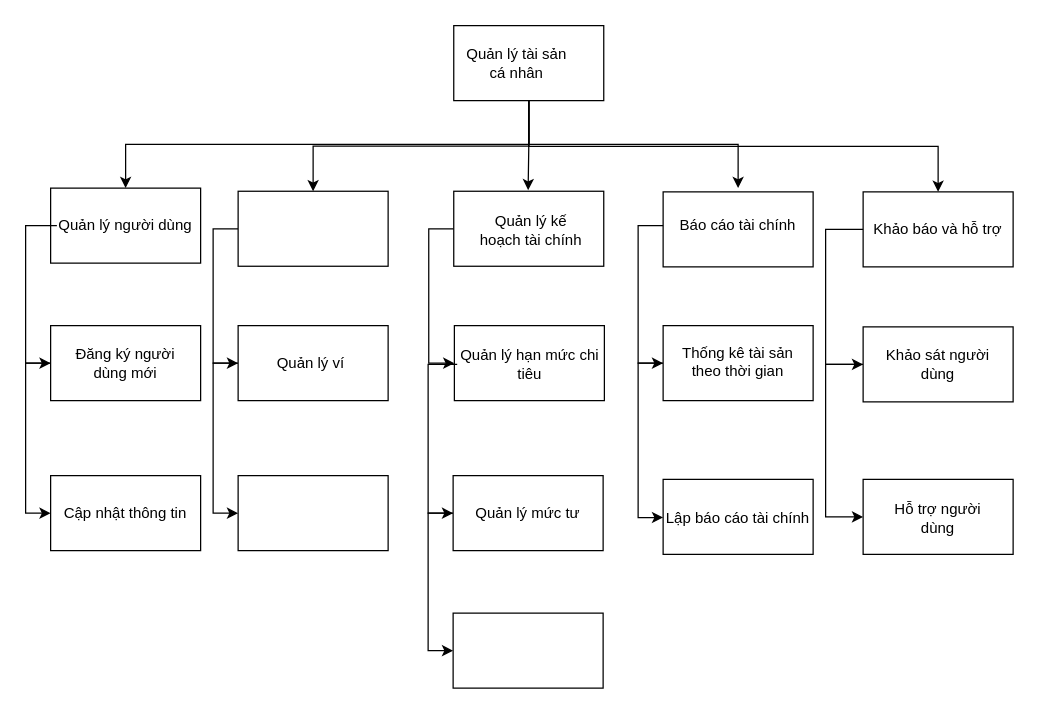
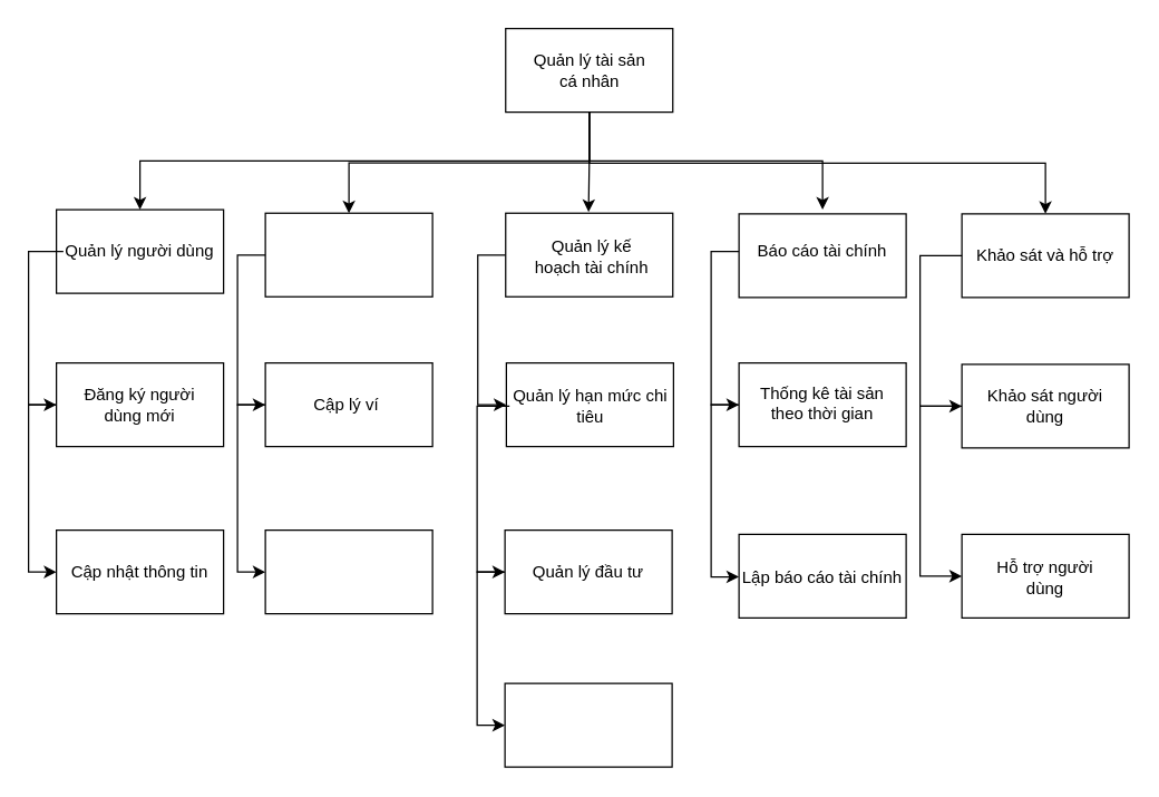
  <mxCell id="0" />
  <mxCell id="1" parent="0" />
  <mxCell id="2" style="edgeStyle=orthogonalEdgeStyle;rounded=0;orthogonalLoop=1;jettySize=auto;html=1;exitX=0.5;exitY=1;exitDx=0;exitDy=0;entryX=0.5;entryY=0;entryDx=0;entryDy=0;" edge="1" parent="1" source="5" target="8"><mxGeometry relative="1" as="geometry" /></mxCell>
  <mxCell id="3" style="edgeStyle=orthogonalEdgeStyle;rounded=0;orthogonalLoop=1;jettySize=auto;html=1;exitX=0.5;exitY=1;exitDx=0;exitDy=0;entryX=0.5;entryY=0;entryDx=0;entryDy=0;" edge="1" parent="1" source="5" target="12"><mxGeometry relative="1" as="geometry" /></mxCell>
  <mxCell id="4" style="edgeStyle=orthogonalEdgeStyle;rounded=0;orthogonalLoop=1;jettySize=auto;html=1;exitX=0.5;exitY=1;exitDx=0;exitDy=0;entryX=0.5;entryY=0;entryDx=0;entryDy=0;" edge="1" parent="1" source="5" target="18"><mxGeometry relative="1" as="geometry" /></mxCell>
  <mxCell id="5" value="" style="rounded=0;whiteSpace=wrap;html=1;" vertex="1" parent="1"><mxGeometry x="362.5" y="20" width="120" height="60" as="geometry" /></mxCell>
  <mxCell id="6" style="edgeStyle=orthogonalEdgeStyle;rounded=0;orthogonalLoop=1;jettySize=auto;html=1;exitX=0.5;exitY=1;exitDx=0;exitDy=0;" edge="1" parent="1" source="5" target="20"><mxGeometry relative="1" as="geometry" /></mxCell>
- <mxCell id="7" value="Quản lý tài sản cá nhân" style="text;html=1;strokeColor=none;fillColor=none;align=center;verticalAlign=middle;whiteSpace=wrap;rounded=0;" vertex="1" parent="1"><mxGeometry x="367.5" y="31.25" width="90" height="37.5" as="geometry" /></mxCell>
+ <mxCell id="7" value="Quản lý tài sản cá nhân" style="text;html=1;strokeColor=none;fillColor=none;align=center;verticalAlign=middle;whiteSpace=wrap;rounded=0;" vertex="1" parent="1"><mxGeometry x="377.5" y="31.25" width="90" height="37.5" as="geometry" /></mxCell>
  <mxCell id="8" value="" style="rounded=0;whiteSpace=wrap;html=1;" vertex="1" parent="1"><mxGeometry x="40" y="150" width="120" height="60" as="geometry" /></mxCell>
  <mxCell id="9" style="edgeStyle=orthogonalEdgeStyle;rounded=0;orthogonalLoop=1;jettySize=auto;html=1;entryX=0;entryY=0.5;entryDx=0;entryDy=0;exitX=0;exitY=0.5;exitDx=0;exitDy=0;" edge="1" parent="1" source="10" target="22"><mxGeometry relative="1" as="geometry"><Array as="points"><mxPoint x="20" y="180" /><mxPoint x="20" y="290" /></Array></mxGeometry></mxCell>
  <mxCell id="10" value="Quản lý người dùng" style="text;html=1;strokeColor=none;fillColor=none;align=center;verticalAlign=middle;whiteSpace=wrap;rounded=0;" vertex="1" parent="1"><mxGeometry x="45" y="157.5" width="110" height="45" as="geometry" /></mxCell>
  <mxCell id="11" style="edgeStyle=orthogonalEdgeStyle;rounded=0;orthogonalLoop=1;jettySize=auto;html=1;exitX=0;exitY=0.5;exitDx=0;exitDy=0;entryX=0;entryY=0.5;entryDx=0;entryDy=0;" edge="1" parent="1" source="12" target="27"><mxGeometry relative="1" as="geometry" /></mxCell>
  <mxCell id="12" value="" style="rounded=0;whiteSpace=wrap;html=1;" vertex="1" parent="1"><mxGeometry x="190" y="152.5" width="120" height="60" as="geometry" /></mxCell>
  <mxCell id="13" style="edgeStyle=orthogonalEdgeStyle;rounded=0;orthogonalLoop=1;jettySize=auto;html=1;exitX=0;exitY=0.5;exitDx=0;exitDy=0;entryX=0;entryY=0.5;entryDx=0;entryDy=0;" edge="1" parent="1" source="14" target="30"><mxGeometry relative="1" as="geometry" /></mxCell>
  <mxCell id="14" value="" style="rounded=0;whiteSpace=wrap;html=1;" vertex="1" parent="1"><mxGeometry x="362.5" y="152.5" width="120" height="60" as="geometry" /></mxCell>
  <mxCell id="15" value="Quản lý kế hoạch tài chính" style="text;html=1;strokeColor=none;fillColor=none;align=center;verticalAlign=middle;whiteSpace=wrap;rounded=0;" vertex="1" parent="1"><mxGeometry x="377.5" y="157.5" width="92.5" height="52.5" as="geometry" /></mxCell>
  <mxCell id="16" value="" style="rounded=0;whiteSpace=wrap;html=1;" vertex="1" parent="1"><mxGeometry x="530" y="153" width="120" height="60" as="geometry" /></mxCell>
  <mxCell id="17" style="edgeStyle=orthogonalEdgeStyle;rounded=0;orthogonalLoop=1;jettySize=auto;html=1;exitX=0;exitY=0.5;exitDx=0;exitDy=0;entryX=0;entryY=0.5;entryDx=0;entryDy=0;" edge="1" parent="1" source="18" target="38"><mxGeometry relative="1" as="geometry" /></mxCell>
  <mxCell id="18" value="Báo cáo tài chính" style="text;html=1;strokeColor=none;fillColor=none;align=center;verticalAlign=middle;whiteSpace=wrap;rounded=0;" vertex="1" parent="1"><mxGeometry x="530" y="150" width="120" height="60" as="geometry" /></mxCell>
  <mxCell id="19" value="" style="rounded=0;whiteSpace=wrap;html=1;" vertex="1" parent="1"><mxGeometry x="690" y="153" width="120" height="60" as="geometry" /></mxCell>
- <mxCell id="20" value="Khảo báo và hỗ trợ" style="text;html=1;strokeColor=none;fillColor=none;align=center;verticalAlign=middle;whiteSpace=wrap;rounded=0;" vertex="1" parent="1"><mxGeometry x="695" y="153" width="110" height="60" as="geometry" /></mxCell>
+ <mxCell id="20" value="Khảo sát và hỗ trợ" style="text;html=1;strokeColor=none;fillColor=none;align=center;verticalAlign=middle;whiteSpace=wrap;rounded=0;" vertex="1" parent="1"><mxGeometry x="695" y="153" width="110" height="60" as="geometry" /></mxCell>
  <mxCell id="21" style="edgeStyle=orthogonalEdgeStyle;rounded=0;orthogonalLoop=1;jettySize=auto;html=1;exitX=0;exitY=0.5;exitDx=0;exitDy=0;entryX=0;entryY=0.5;entryDx=0;entryDy=0;" edge="1" parent="1" source="22" target="25"><mxGeometry relative="1" as="geometry" /></mxCell>
  <mxCell id="22" value="" style="rounded=0;whiteSpace=wrap;html=1;" vertex="1" parent="1"><mxGeometry x="40" y="260" width="120" height="60" as="geometry" /></mxCell>
  <mxCell id="23" value="Đăng ký người dùng mới" style="text;html=1;strokeColor=none;fillColor=none;align=center;verticalAlign=middle;whiteSpace=wrap;rounded=0;" vertex="1" parent="1"><mxGeometry x="55" y="267.5" width="90" height="45" as="geometry" /></mxCell>
  <mxCell id="24" value="" style="rounded=0;whiteSpace=wrap;html=1;" vertex="1" parent="1"><mxGeometry x="40" y="380" width="120" height="60" as="geometry" /></mxCell>
  <mxCell id="25" value="Cập nhật thông tin" style="text;html=1;strokeColor=none;fillColor=none;align=center;verticalAlign=middle;whiteSpace=wrap;rounded=0;" vertex="1" parent="1"><mxGeometry x="40" y="390" width="120" height="40" as="geometry" /></mxCell>
  <mxCell id="26" style="edgeStyle=orthogonalEdgeStyle;rounded=0;orthogonalLoop=1;jettySize=auto;html=1;exitX=0;exitY=0.5;exitDx=0;exitDy=0;entryX=0;entryY=0.5;entryDx=0;entryDy=0;" edge="1" parent="1" source="27" target="29"><mxGeometry relative="1" as="geometry" /></mxCell>
  <mxCell id="27" value="" style="rounded=0;whiteSpace=wrap;html=1;" vertex="1" parent="1"><mxGeometry x="190" y="260" width="120" height="60" as="geometry" /></mxCell>
- <mxCell id="28" value="Quản lý ví&amp;nbsp;" style="text;html=1;strokeColor=none;fillColor=none;align=center;verticalAlign=middle;whiteSpace=wrap;rounded=0;" vertex="1" parent="1"><mxGeometry x="205" y="272.5" width="90" height="35" as="geometry" /></mxCell>
+ <mxCell id="28" value="Cập lý ví&amp;nbsp;" style="text;html=1;strokeColor=none;fillColor=none;align=center;verticalAlign=middle;whiteSpace=wrap;rounded=0;" vertex="1" parent="1"><mxGeometry x="205" y="272.5" width="90" height="35" as="geometry" /></mxCell>
  <mxCell id="29" value="" style="rounded=0;whiteSpace=wrap;html=1;" vertex="1" parent="1"><mxGeometry x="190" y="380" width="120" height="60" as="geometry" /></mxCell>
  <mxCell id="30" value="" style="rounded=0;whiteSpace=wrap;html=1;" vertex="1" parent="1"><mxGeometry x="363" y="260" width="120" height="60" as="geometry" /></mxCell>
  <mxCell id="31" style="edgeStyle=orthogonalEdgeStyle;rounded=0;orthogonalLoop=1;jettySize=auto;html=1;exitX=0;exitY=0.5;exitDx=0;exitDy=0;entryX=0;entryY=0.5;entryDx=0;entryDy=0;" edge="1" parent="1" source="32" target="34"><mxGeometry relative="1" as="geometry" /></mxCell>
  <mxCell id="32" value="Quản lý hạn mức chi tiêu" style="text;html=1;strokeColor=none;fillColor=none;align=center;verticalAlign=middle;whiteSpace=wrap;rounded=0;" vertex="1" parent="1"><mxGeometry x="365.25" y="267.5" width="117" height="47" as="geometry" /></mxCell>
  <mxCell id="33" style="edgeStyle=orthogonalEdgeStyle;rounded=0;orthogonalLoop=1;jettySize=auto;html=1;exitX=0;exitY=0.5;exitDx=0;exitDy=0;entryX=0;entryY=0.5;entryDx=0;entryDy=0;" edge="1" parent="1" source="34" target="36"><mxGeometry relative="1" as="geometry" /></mxCell>
  <mxCell id="34" value="" style="rounded=0;whiteSpace=wrap;html=1;" vertex="1" parent="1"><mxGeometry x="362" y="380" width="120" height="60" as="geometry" /></mxCell>
- <mxCell id="35" value="Quản lý mức tư" style="text;html=1;strokeColor=none;fillColor=none;align=center;verticalAlign=middle;whiteSpace=wrap;rounded=0;" vertex="1" parent="1"><mxGeometry x="377" y="392.5" width="90" height="35" as="geometry" /></mxCell>
+ <mxCell id="35" value="Quản lý đầu tư" style="text;html=1;strokeColor=none;fillColor=none;align=center;verticalAlign=middle;whiteSpace=wrap;rounded=0;" vertex="1" parent="1"><mxGeometry x="377" y="392.5" width="90" height="35" as="geometry" /></mxCell>
  <mxCell id="36" value="" style="rounded=0;whiteSpace=wrap;html=1;" vertex="1" parent="1"><mxGeometry x="362" y="490" width="120" height="60" as="geometry" /></mxCell>
  <mxCell id="37" style="edgeStyle=orthogonalEdgeStyle;rounded=0;orthogonalLoop=1;jettySize=auto;html=1;exitX=0;exitY=0.5;exitDx=0;exitDy=0;entryX=0;entryY=0.5;entryDx=0;entryDy=0;" edge="1" parent="1" source="38" target="41"><mxGeometry relative="1" as="geometry" /></mxCell>
  <mxCell id="38" value="" style="rounded=0;whiteSpace=wrap;html=1;" vertex="1" parent="1"><mxGeometry x="530" y="260" width="120" height="60" as="geometry" /></mxCell>
  <mxCell id="39" value="Thống kê tài sản theo thời gian" style="text;html=1;strokeColor=none;fillColor=none;align=center;verticalAlign=middle;whiteSpace=wrap;rounded=0;" vertex="1" parent="1"><mxGeometry x="540" y="270.5" width="100" height="37" as="geometry" /></mxCell>
  <mxCell id="40" value="" style="rounded=0;whiteSpace=wrap;html=1;" vertex="1" parent="1"><mxGeometry x="530" y="383" width="120" height="60" as="geometry" /></mxCell>
  <mxCell id="41" value="Lập báo cáo tài chính" style="text;html=1;strokeColor=none;fillColor=none;align=center;verticalAlign=middle;whiteSpace=wrap;rounded=0;" vertex="1" parent="1"><mxGeometry x="530" y="392.5" width="120" height="42" as="geometry" /></mxCell>
  <mxCell id="42" style="edgeStyle=orthogonalEdgeStyle;rounded=0;orthogonalLoop=1;jettySize=auto;html=1;exitX=0;exitY=0.5;exitDx=0;exitDy=0;entryX=0;entryY=0.5;entryDx=0;entryDy=0;" edge="1" parent="1" source="43" target="45"><mxGeometry relative="1" as="geometry"><Array as="points"><mxPoint x="660" y="291" /><mxPoint x="660" y="413" /></Array></mxGeometry></mxCell>
  <mxCell id="43" value="" style="rounded=0;whiteSpace=wrap;html=1;" vertex="1" parent="1"><mxGeometry x="690" y="261" width="120" height="60" as="geometry" /></mxCell>
  <mxCell id="44" value="Khảo sát người dùng" style="text;html=1;strokeColor=none;fillColor=none;align=center;verticalAlign=middle;whiteSpace=wrap;rounded=0;" vertex="1" parent="1"><mxGeometry x="700" y="267.5" width="100" height="47" as="geometry" /></mxCell>
  <mxCell id="45" value="" style="rounded=0;whiteSpace=wrap;html=1;" vertex="1" parent="1"><mxGeometry x="690" y="383" width="120" height="60" as="geometry" /></mxCell>
  <mxCell id="46" value="Hỗ trợ người dùng" style="text;html=1;strokeColor=none;fillColor=none;align=center;verticalAlign=middle;whiteSpace=wrap;rounded=0;" vertex="1" parent="1"><mxGeometry x="705" y="392.5" width="90" height="42" as="geometry" /></mxCell>
  <mxCell id="47" value="" style="endArrow=classic;html=1;rounded=0;exitX=0;exitY=0.5;exitDx=0;exitDy=0;entryX=0;entryY=0.5;entryDx=0;entryDy=0;" edge="1" parent="1" source="19" target="43"><mxGeometry width="50" height="50" relative="1" as="geometry"><mxPoint x="670" y="175.98" as="sourcePoint" /><mxPoint x="672.04" y="480" as="targetPoint" /><Array as="points"><mxPoint x="660" y="183" /><mxPoint x="660" y="291" /></Array></mxGeometry></mxCell>
  <mxCell id="48" style="edgeStyle=orthogonalEdgeStyle;rounded=0;orthogonalLoop=1;jettySize=auto;html=1;exitX=0.5;exitY=1;exitDx=0;exitDy=0;entryX=0.481;entryY=-0.112;entryDx=0;entryDy=0;entryPerimeter=0;" edge="1" parent="1" source="5" target="15"><mxGeometry relative="1" as="geometry" /></mxCell>
